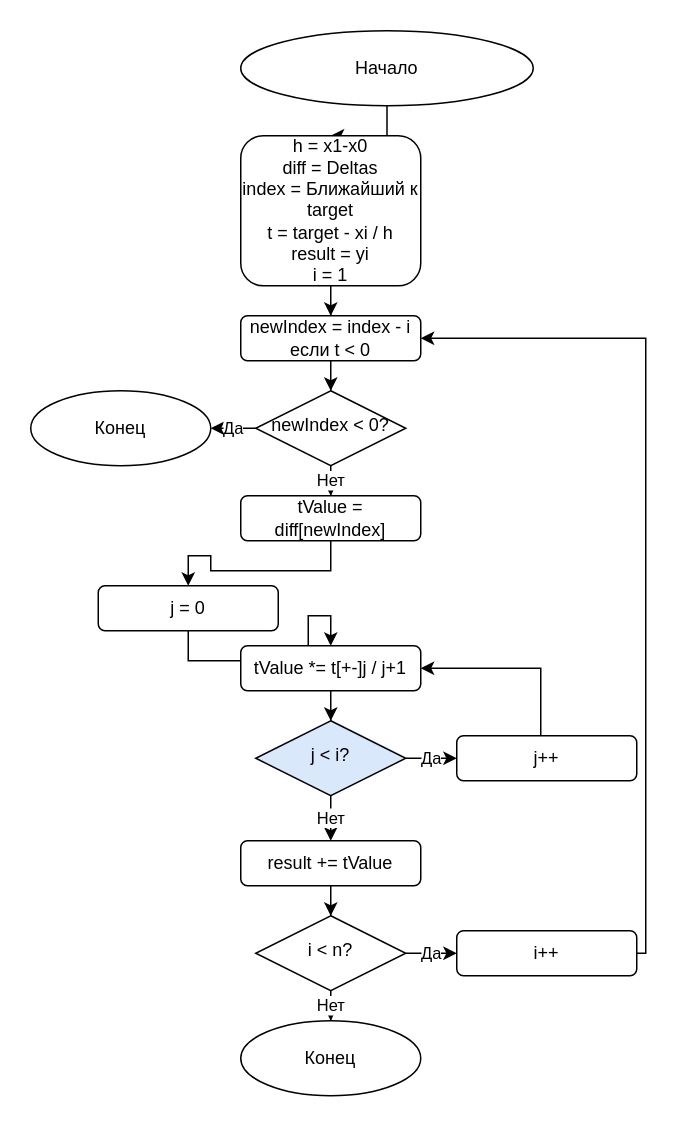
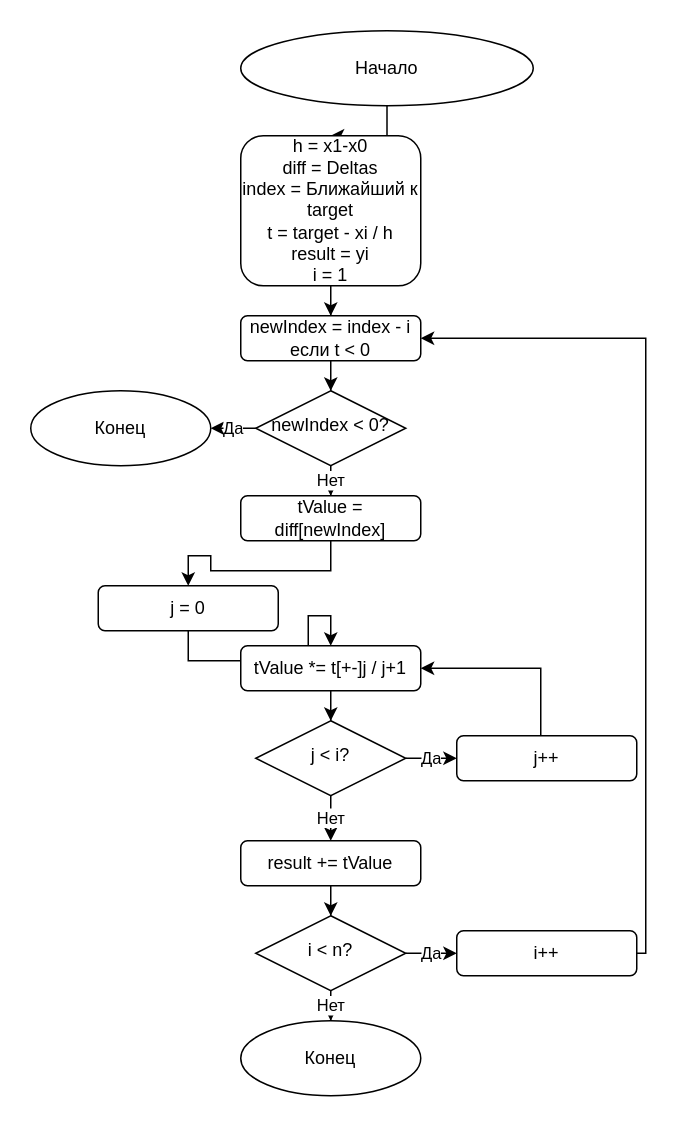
  <mxCell id="0" />
  <mxCell id="1" parent="0" />
  <mxCell id="2" value="Да" style="edgeStyle=orthogonalEdgeStyle;rounded=0;orthogonalLoop=1;jettySize=auto;html=1;entryX=0;entryY=0.5;entryDx=0;entryDy=0;" edge="1" parent="1" source="4" target="14"><mxGeometry relative="1" as="geometry" /></mxCell>
  <mxCell id="3" value="Нет" style="edgeStyle=orthogonalEdgeStyle;rounded=0;orthogonalLoop=1;jettySize=auto;html=1;entryX=0.5;entryY=0;entryDx=0;entryDy=0;" edge="1" parent="1" source="4" target="16"><mxGeometry relative="1" as="geometry" /></mxCell>
- <mxCell id="4" value="j &amp;lt; i?" style="rhombus;whiteSpace=wrap;html=1;shadow=0;fontFamily=Helvetica;fontSize=12;align=center;strokeWidth=1;spacing=6;spacingTop=-4;fillColor=#dae8fc;" parent="1" vertex="1"><mxGeometry x="170" y="480" width="100" height="50" as="geometry" /></mxCell>
+ <mxCell id="4" value="j &amp;lt; i?" style="rhombus;whiteSpace=wrap;html=1;shadow=0;fontFamily=Helvetica;fontSize=12;align=center;strokeWidth=1;spacing=6;spacingTop=-4;" parent="1" vertex="1"><mxGeometry x="170" y="480" width="100" height="50" as="geometry" /></mxCell>
  <mxCell id="5" style="edgeStyle=orthogonalEdgeStyle;rounded=0;orthogonalLoop=1;jettySize=auto;html=1;entryX=0.5;entryY=0;entryDx=0;entryDy=0;" edge="1" parent="1" source="6" target="24"><mxGeometry relative="1" as="geometry" /></mxCell>
  <mxCell id="6" value="Начало" style="ellipse;whiteSpace=wrap;html=1;" vertex="1" parent="1"><mxGeometry x="160" y="20" width="195" height="50" as="geometry" /></mxCell>
  <mxCell id="7" style="edgeStyle=orthogonalEdgeStyle;rounded=0;orthogonalLoop=1;jettySize=auto;html=1;entryX=0.5;entryY=0;entryDx=0;entryDy=0;" edge="1" parent="1" source="8" target="10"><mxGeometry relative="1" as="geometry" /></mxCell>
  <mxCell id="8" value="tValue = diff[newIndex]" style="rounded=1;whiteSpace=wrap;html=1;" vertex="1" parent="1"><mxGeometry x="160" y="330" width="120" height="30" as="geometry" /></mxCell>
  <mxCell id="9" style="edgeStyle=orthogonalEdgeStyle;rounded=0;orthogonalLoop=1;jettySize=auto;html=1;entryX=0.5;entryY=0;entryDx=0;entryDy=0;" edge="1" parent="1" source="10" target="12"><mxGeometry relative="1" as="geometry" /></mxCell>
  <mxCell id="10" value="j = 0" style="rounded=1;whiteSpace=wrap;html=1;" vertex="1" parent="1"><mxGeometry x="65" y="390" width="120" height="30" as="geometry" /></mxCell>
  <mxCell id="11" style="edgeStyle=orthogonalEdgeStyle;rounded=0;orthogonalLoop=1;jettySize=auto;html=1;entryX=0.5;entryY=0;entryDx=0;entryDy=0;" edge="1" parent="1" source="12" target="4"><mxGeometry relative="1" as="geometry" /></mxCell>
  <mxCell id="12" value="tValue *= t[+-]j / j+1" style="rounded=1;whiteSpace=wrap;html=1;" vertex="1" parent="1"><mxGeometry x="160" y="430" width="120" height="30" as="geometry" /></mxCell>
  <mxCell id="13" style="edgeStyle=orthogonalEdgeStyle;rounded=0;orthogonalLoop=1;jettySize=auto;html=1;entryX=1;entryY=0.5;entryDx=0;entryDy=0;" edge="1" parent="1" source="14" target="12"><mxGeometry relative="1" as="geometry"><Array as="points"><mxPoint x="360" y="445" /></Array></mxGeometry></mxCell>
  <mxCell id="14" value="j++" style="rounded=1;whiteSpace=wrap;html=1;" vertex="1" parent="1"><mxGeometry x="304" y="490" width="120" height="30" as="geometry" /></mxCell>
  <mxCell id="15" style="edgeStyle=orthogonalEdgeStyle;rounded=0;orthogonalLoop=1;jettySize=auto;html=1;entryX=0.5;entryY=0;entryDx=0;entryDy=0;" edge="1" parent="1" source="16" target="19"><mxGeometry relative="1" as="geometry" /></mxCell>
  <mxCell id="16" value="result += tValue" style="rounded=1;whiteSpace=wrap;html=1;" vertex="1" parent="1"><mxGeometry x="160" y="560" width="120" height="30" as="geometry" /></mxCell>
  <mxCell id="17" value="Да" style="edgeStyle=orthogonalEdgeStyle;rounded=0;orthogonalLoop=1;jettySize=auto;html=1;entryX=0;entryY=0.5;entryDx=0;entryDy=0;" edge="1" parent="1" source="19" target="21"><mxGeometry relative="1" as="geometry" /></mxCell>
  <mxCell id="18" value="Нет" style="edgeStyle=orthogonalEdgeStyle;rounded=0;orthogonalLoop=1;jettySize=auto;html=1;entryX=0.5;entryY=0;entryDx=0;entryDy=0;" edge="1" parent="1" source="19" target="22"><mxGeometry relative="1" as="geometry" /></mxCell>
  <mxCell id="19" value="i &amp;lt; n?" style="rhombus;whiteSpace=wrap;html=1;shadow=0;fontFamily=Helvetica;fontSize=12;align=center;strokeWidth=1;spacing=6;spacingTop=-4;" vertex="1" parent="1"><mxGeometry x="170" y="610" width="100" height="50" as="geometry" /></mxCell>
  <mxCell id="20" style="edgeStyle=orthogonalEdgeStyle;rounded=0;orthogonalLoop=1;jettySize=auto;html=1;entryX=1;entryY=0.5;entryDx=0;entryDy=0;" edge="1" parent="1" source="21" target="26"><mxGeometry relative="1" as="geometry"><Array as="points"><mxPoint x="430" y="635" /><mxPoint x="430" y="225" /></Array></mxGeometry></mxCell>
  <mxCell id="21" value="i++" style="rounded=1;whiteSpace=wrap;html=1;" vertex="1" parent="1"><mxGeometry x="304" y="620" width="120" height="30" as="geometry" /></mxCell>
  <mxCell id="22" value="Конец" style="ellipse;whiteSpace=wrap;html=1;" vertex="1" parent="1"><mxGeometry x="160" y="680" width="120" height="50" as="geometry" /></mxCell>
  <mxCell id="23" style="edgeStyle=orthogonalEdgeStyle;rounded=0;orthogonalLoop=1;jettySize=auto;html=1;entryX=0.5;entryY=0;entryDx=0;entryDy=0;" edge="1" parent="1" source="24" target="26"><mxGeometry relative="1" as="geometry" /></mxCell>
  <mxCell id="24" value="h = x1-x0&lt;div&gt;diff = Deltas&lt;/div&gt;&lt;div&gt;index = Ближайший к target&lt;/div&gt;&lt;div&gt;t = target - xi / h&lt;/div&gt;&lt;div&gt;result = yi&lt;/div&gt;&lt;div&gt;i = 1&lt;/div&gt;" style="rounded=1;whiteSpace=wrap;html=1;" vertex="1" parent="1"><mxGeometry x="160" y="90" width="120" height="100" as="geometry" /></mxCell>
  <mxCell id="25" style="edgeStyle=orthogonalEdgeStyle;rounded=0;orthogonalLoop=1;jettySize=auto;html=1;entryX=0.5;entryY=0;entryDx=0;entryDy=0;" edge="1" parent="1" source="26" target="29"><mxGeometry relative="1" as="geometry" /></mxCell>
  <mxCell id="26" value="newIndex = index - i если t &amp;lt; 0" style="rounded=1;whiteSpace=wrap;html=1;" vertex="1" parent="1"><mxGeometry x="160" y="210" width="120" height="30" as="geometry" /></mxCell>
  <mxCell id="27" value="Да" style="edgeStyle=orthogonalEdgeStyle;rounded=0;orthogonalLoop=1;jettySize=auto;html=1;entryX=1;entryY=0.5;entryDx=0;entryDy=0;" edge="1" parent="1" source="29" target="30"><mxGeometry relative="1" as="geometry" /></mxCell>
  <mxCell id="28" value="Нет" style="edgeStyle=orthogonalEdgeStyle;rounded=0;orthogonalLoop=1;jettySize=auto;html=1;entryX=0.5;entryY=0;entryDx=0;entryDy=0;" edge="1" parent="1" source="29" target="8"><mxGeometry relative="1" as="geometry" /></mxCell>
  <mxCell id="29" value="newIndex &amp;lt; 0?" style="rhombus;whiteSpace=wrap;html=1;shadow=0;fontFamily=Helvetica;fontSize=12;align=center;strokeWidth=1;spacing=6;spacingTop=-4;" vertex="1" parent="1"><mxGeometry x="170" y="260" width="100" height="50" as="geometry" /></mxCell>
  <mxCell id="30" value="Конец" style="ellipse;whiteSpace=wrap;html=1;" vertex="1" parent="1"><mxGeometry x="20" y="260" width="120" height="50" as="geometry" /></mxCell>
